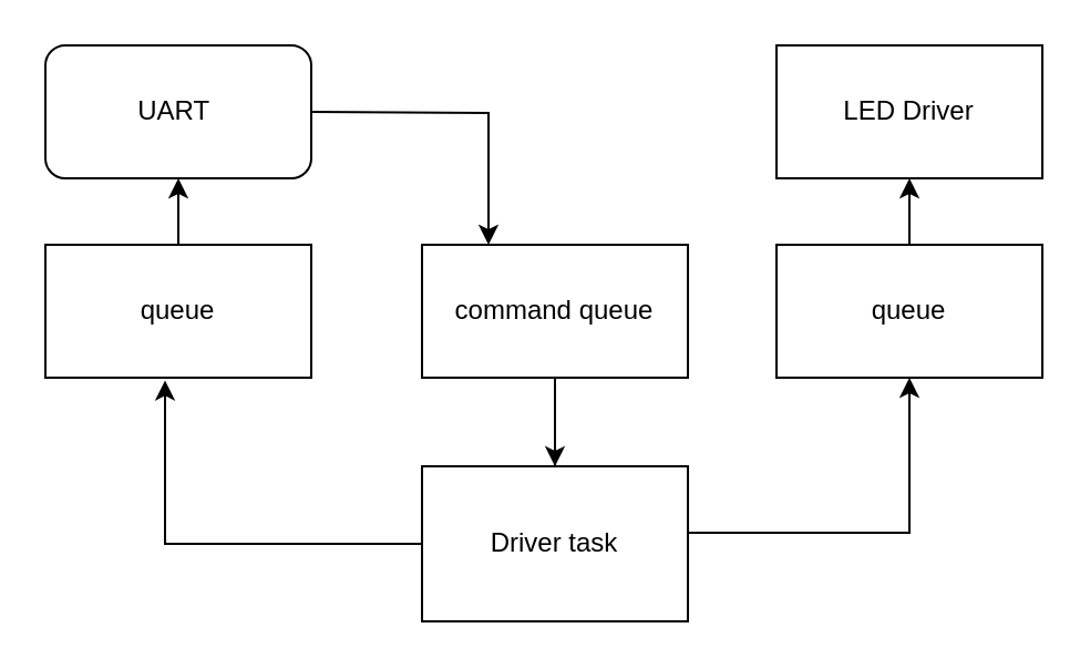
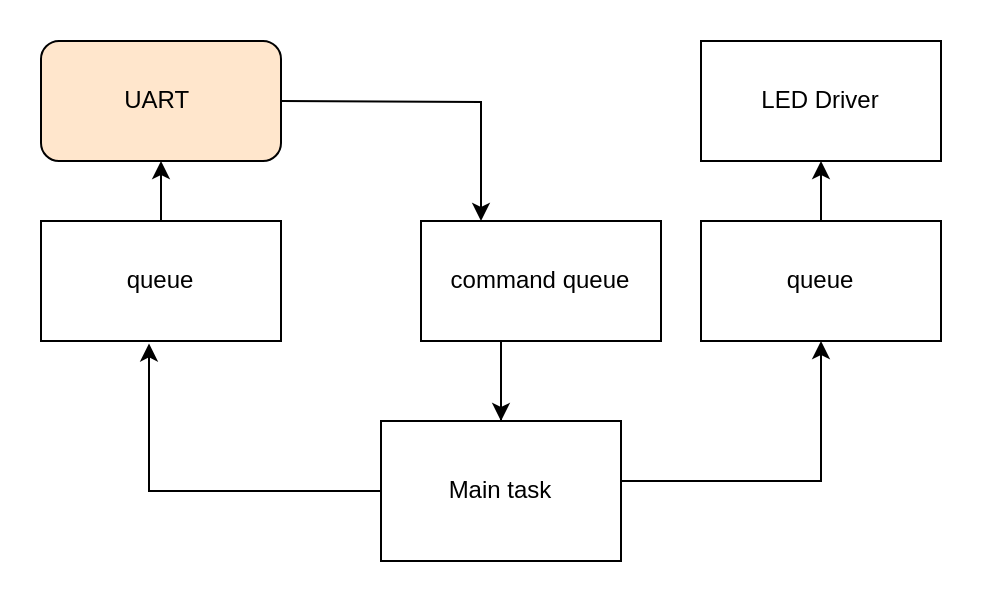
  <mxCell id="0" />
  <mxCell id="1" parent="0" />
- <mxCell id="2" value="Driver task" style="rounded=0;whiteSpace=wrap;html=1;" vertex="1" parent="1"><mxGeometry x="190" y="210" width="120" height="70" as="geometry" /></mxCell>
- <mxCell id="3" value="UART&amp;nbsp;" style="rounded=1;whiteSpace=wrap;html=1;" vertex="1" parent="1"><mxGeometry x="20" y="20" width="120" height="60" as="geometry" /></mxCell>
+ <mxCell id="2" value="Main task" style="rounded=0;whiteSpace=wrap;html=1;" vertex="1" parent="1"><mxGeometry x="190" y="210" width="120" height="70" as="geometry" /></mxCell>
+ <mxCell id="3" value="UART&amp;nbsp;" style="rounded=1;whiteSpace=wrap;html=1;fillColor=#ffe6cc;" vertex="1" parent="1"><mxGeometry x="20" y="20" width="120" height="60" as="geometry" /></mxCell>
  <mxCell id="4" value="LED Driver" style="whiteSpace=wrap;html=1;rounded=0;" vertex="1" parent="1"><mxGeometry x="350" y="20" width="120" height="60" as="geometry" /></mxCell>
  <mxCell id="5" value="" style="edgeStyle=orthogonalEdgeStyle;rounded=0;orthogonalLoop=1;jettySize=auto;html=1;" edge="1" parent="1" target="2"><mxGeometry relative="1" as="geometry"><mxPoint x="250" y="210" as="sourcePoint" /><Array as="points"><mxPoint x="250" y="170" /><mxPoint x="250" y="170" /></Array></mxGeometry></mxCell>
- <mxCell id="6" value="command queue" style="rounded=0;whiteSpace=wrap;html=1;" vertex="1" parent="1"><mxGeometry x="190" y="110" width="120" height="60" as="geometry" /></mxCell>
+ <mxCell id="6" value="command queue" style="rounded=0;whiteSpace=wrap;html=1;" vertex="1" parent="1"><mxGeometry x="210" y="110" width="120" height="60" as="geometry" /></mxCell>
  <mxCell id="7" style="edgeStyle=orthogonalEdgeStyle;rounded=0;orthogonalLoop=1;jettySize=auto;html=1;exitX=0.5;exitY=0;exitDx=0;exitDy=0;entryX=0.5;entryY=1;entryDx=0;entryDy=0;" edge="1" parent="1" source="8" target="3"><mxGeometry relative="1" as="geometry" /></mxCell>
  <mxCell id="8" value="queue" style="rounded=0;whiteSpace=wrap;html=1;" vertex="1" parent="1"><mxGeometry x="20" y="110" width="120" height="60" as="geometry" /></mxCell>
  <mxCell id="9" style="edgeStyle=orthogonalEdgeStyle;rounded=0;orthogonalLoop=1;jettySize=auto;html=1;exitX=0.5;exitY=0;exitDx=0;exitDy=0;entryX=0.5;entryY=1;entryDx=0;entryDy=0;" edge="1" parent="1" source="10" target="4"><mxGeometry relative="1" as="geometry" /></mxCell>
  <mxCell id="10" value="queue" style="rounded=0;whiteSpace=wrap;html=1;" vertex="1" parent="1"><mxGeometry x="350" y="110" width="120" height="60" as="geometry" /></mxCell>
  <mxCell id="11" value="" style="endArrow=classic;html=1;rounded=0;edgeStyle=orthogonalEdgeStyle;entryX=0.5;entryY=1;entryDx=0;entryDy=0;exitX=1;exitY=0.5;exitDx=0;exitDy=0;" edge="1" parent="1" source="2" target="10"><mxGeometry width="50" height="50" relative="1" as="geometry"><mxPoint x="360" y="240" as="sourcePoint" /><mxPoint x="410" y="190" as="targetPoint" /><Array as="points"><mxPoint x="310" y="240" /><mxPoint x="410" y="240" /></Array></mxGeometry></mxCell>
  <mxCell id="12" value="" style="endArrow=classic;html=1;rounded=0;edgeStyle=orthogonalEdgeStyle;exitX=0;exitY=0.5;exitDx=0;exitDy=0;entryX=0.45;entryY=1.02;entryDx=0;entryDy=0;entryPerimeter=0;" edge="1" parent="1" source="2" target="8"><mxGeometry width="50" height="50" relative="1" as="geometry"><mxPoint x="20" y="240" as="sourcePoint" /><mxPoint x="70" y="190" as="targetPoint" /></mxGeometry></mxCell>
  <mxCell id="13" value="" style="endArrow=classic;html=1;rounded=0;edgeStyle=orthogonalEdgeStyle;entryX=0.25;entryY=0;entryDx=0;entryDy=0;" edge="1" parent="1" target="6"><mxGeometry width="50" height="50" relative="1" as="geometry"><mxPoint x="140" y="50" as="sourcePoint" /><mxPoint x="190" y="0" as="targetPoint" /></mxGeometry></mxCell>
